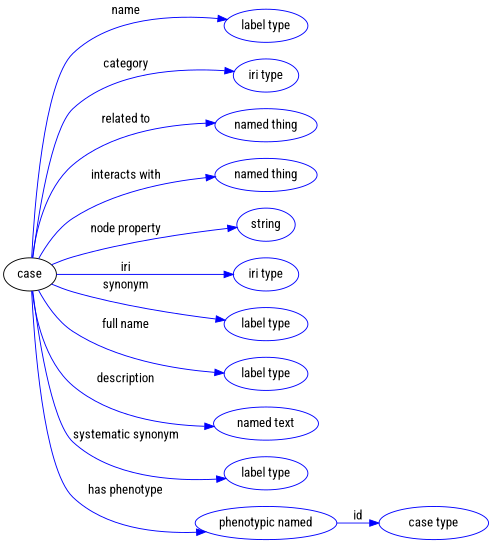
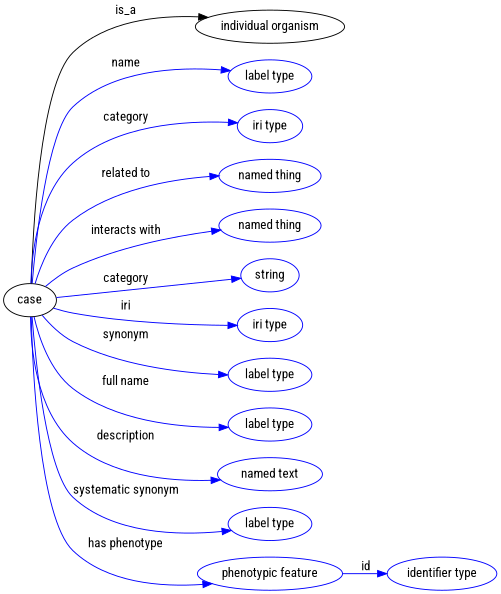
  digraph {
    fontname="Roboto Condensed"
    rankdir=LR
    node [fontname="Roboto Condensed" color=blue]
    edge [fontname="Roboto Condensed" color=blue style=solid]
    n1 [height=0.5 label=case width=0.75 color=""]
+   "individual organism" [height=0.5 width=2.2482 color=""]
    n3 [height=0.5 label="label type" width=1.2425]
    n4 [height=0.5 label="iri type" width=0.9834]
    n5 [height=0.5 label="named thing" width=1.5019]
    n6 [height=0.5 label="named thing" width=1.5019]
    n7 [height=0.5 label=string width=0.8403]
    n8 [height=0.5 label="iri type" width=0.9834]
    n9 [height=0.5 label="label type" width=1.2425]
    n10 [height=0.5 label="label type" width=1.2425]
    n11 [height=0.5 label="named text" width=1.5834]
    n12 [height=0.5 label="label type" width=1.2425]
-   n13 [height=0.5 label="phenotypic named" width=2.1155]
-   n14 [height=0.5 label="case type" width=1.652]
+   n13 [height=0.5 label="phenotypic feature" width=2.1155]
+   n14 [height=0.5 label="identifier type" width=1.652]
+   n1 -> "individual organism" [label=is_a color="" style=""]
    n1 -> n3 [label=name]
    n1 -> n4 [label=category]
    n1 -> n5 [label="related to"]
    n1 -> n6 [label="interacts with"]
-   n1 -> n7 [label="node property"]
+   n1 -> n7 [label=category]
    n1 -> n8 [label=iri]
    n1 -> n9 [label=synonym]
    n1 -> n10 [label="full name"]
    n1 -> n11 [label=description]
    n1 -> n12 [label="systematic synonym"]
    n1 -> n13 [label="has phenotype"]
    n13 -> n14 [label=id]
  }
